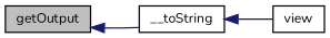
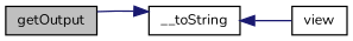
  digraph {
    fontname=Nunito
    rankdir=LR
    node [color=black fillcolor=white fontname=Nunito fontsize=10 shape=record style=filled]
    edge [color=midnightblue dir=back fontname=Nunito fontsize=10 labelfontname=Helvetica labelfontsize=10 style=solid]
    n1 [fillcolor=grey75 fontcolor=black height=0.2 label=getOutput width=0.4]
    n2 [height=0.2 label=__toString width=0.4]
    n3 [height=0.2 label=view width=0.4]
-   n1 -> n2
+   n2 -> n1
    n2 -> n3
  }
